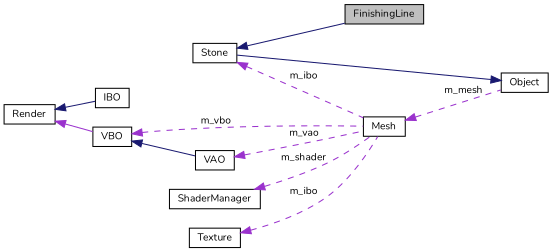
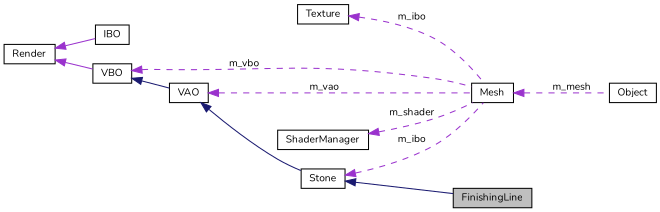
  digraph {
    fontname=Nunito
    rankdir=LR
    node [color=black fillcolor=white fontname=Nunito fontsize=10 shape=record style=filled]
    edge [color=darkorchid3 dir=back fontname=Nunito fontsize=10 labelfontname=Helvetica labelfontsize=10 style=dashed]
    n1 [fillcolor=grey75 fontcolor=black height=0.2 label=FinishingLine width=0.4]
    n2 [height=0.2 label=Stone width=0.4]
    n3 [height=0.2 label=Mesh width=0.4]
    n4 [height=0.2 label=Object width=0.4]
    n5 [height=0.2 label=IBO width=0.4]
    n6 [height=0.2 label=Render width=0.4]
    n7 [height=0.2 label=VBO width=0.4]
    n8 [height=0.2 label=VAO width=0.4]
    n9 [height=0.2 label=ShaderManager width=0.4]
    n10 [height=0.2 label=Texture width=0.4]
    n2 -> n1 [color=midnightblue style=solid]
    n2 -> n3 [label=" m_ibo"]
    n3 -> n4 [label=" m_mesh"]
-   n4 -> n2 [color=midnightblue style=solid]
-   n6 -> n5 [color=midnightblue style=solid]
+   n8 -> n2 [color=midnightblue style=solid]
+   n6 -> n5 [style=solid]
    n6 -> n7 [style=solid]
    n7 -> n3 [label=" m_vbo"]
    n7 -> n8 [color=midnightblue style=solid]
    n8 -> n3 [label=" m_vao"]
    n9 -> n3 [label=" m_shader"]
    n10 -> n3 [label=" m_ibo"]
  }
